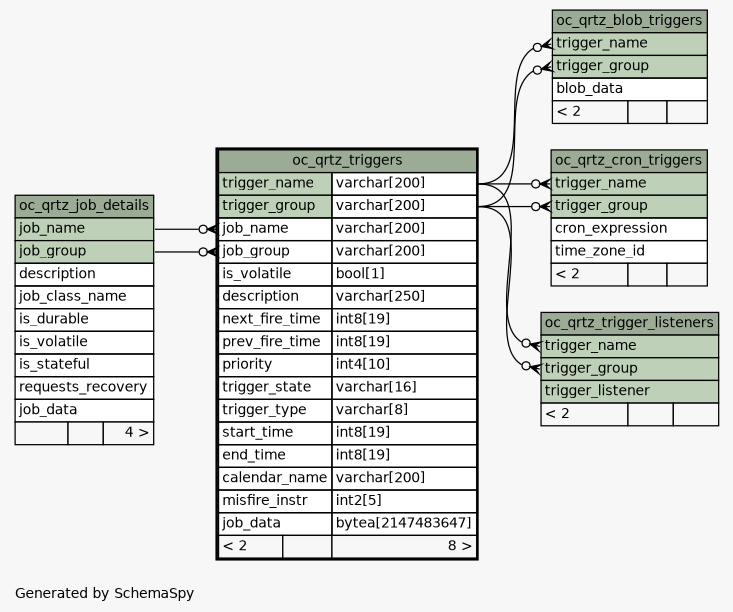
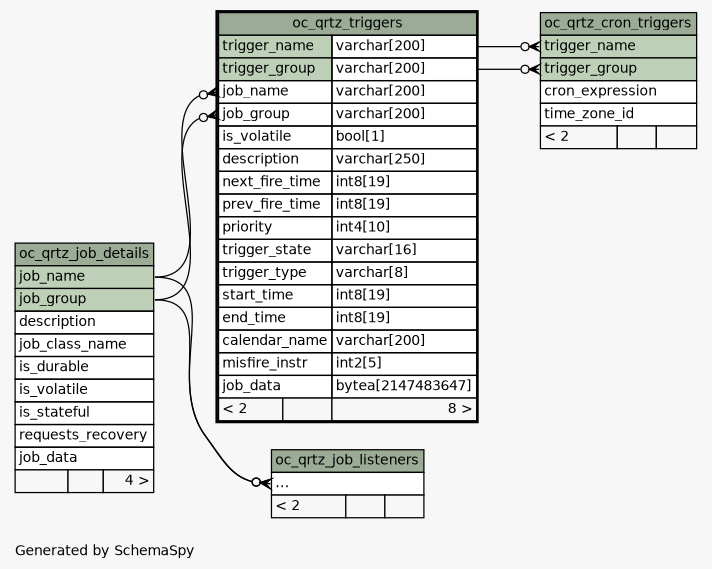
  digraph {
    bgcolor="#f7f7f7"
    fontname=Helvetica
    fontsize=11
    label="\nGenerated by SchemaSpy"
    labeljust=l
    nodesep=0.18
    rankdir=RL
    ranksep=0.46
    node [fontname=Helvetica fontsize=11 shape=plaintext]
    edge [arrowhead=none arrowsize=0.8 arrowtail=crowodot dir=back headport="trigger_group.type:e" tailport="trigger_group:w"]
-   n1 [label=<     <TABLE BORDER="0" CELLBORDER="1" CELLSPACING="0" BGCOLOR="#ffffff">       <TR><TD COLSPAN="3" BGCOLOR="#9bab96" ALIGN="CENTER">oc_qrtz_blob_triggers</TD></TR>       <TR><TD PORT="trigger_name" COLSPAN="3" BGCOLOR="#bed1b8" ALIGN="LEFT">trigger_name</TD></TR>       <TR><TD PORT="trigger_group" COLSPAN="3" BGCOLOR="#bed1b8" ALIGN="LEFT">trigger_group</TD></TR>       <TR><TD PORT="blob_data" COLSPAN="3" ALIGN="LEFT">blob_data</TD></TR>       <TR><TD ALIGN="LEFT" BGCOLOR="#f7f7f7">&lt; 2</TD><TD ALIGN="RIGHT" BGCOLOR="#f7f7f7">  </TD><TD ALIGN="RIGHT" BGCOLOR="#f7f7f7">  </TD></TR>     </TABLE>>]
    n2 [label=<     <TABLE BORDER="2" CELLBORDER="1" CELLSPACING="0" BGCOLOR="#ffffff">       <TR><TD COLSPAN="3" BGCOLOR="#9bab96" ALIGN="CENTER">oc_qrtz_triggers</TD></TR>       <TR><TD PORT="trigger_name" COLSPAN="2" BGCOLOR="#bed1b8" ALIGN="LEFT">trigger_name</TD><TD PORT="trigger_name.type" ALIGN="LEFT">varchar[200]</TD></TR>       <TR><TD PORT="trigger_group" COLSPAN="2" BGCOLOR="#bed1b8" ALIGN="LEFT">trigger_group</TD><TD PORT="trigger_group.type" ALIGN="LEFT">varchar[200]</TD></TR>       <TR><TD PORT="job_name" COLSPAN="2" ALIGN="LEFT">job_name</TD><TD PORT="job_name.type" ALIGN="LEFT">varchar[200]</TD></TR>       <TR><TD PORT="job_group" COLSPAN="2" ALIGN="LEFT">job_group</TD><TD PORT="job_group.type" ALIGN="LEFT">varchar[200]</TD></TR>       <TR><TD PORT="is_volatile" COLSPAN="2" ALIGN="LEFT">is_volatile</TD><TD PORT="is_volatile.type" ALIGN="LEFT">bool[1]</TD></TR>       <TR><TD PORT="description" COLSPAN="2" ALIGN="LEFT">description</TD><TD PORT="description.type" ALIGN="LEFT">varchar[250]</TD></TR>       <TR><TD PORT="next_fire_time" COLSPAN="2" ALIGN="LEFT">next_fire_time</TD><TD PORT="next_fire_time.type" ALIGN="LEFT">int8[19]</TD></TR>       <TR><TD PORT="prev_fire_time" COLSPAN="2" ALIGN="LEFT">prev_fire_time</TD><TD PORT="prev_fire_time.type" ALIGN="LEFT">int8[19]</TD></TR>       <TR><TD PORT="priority" COLSPAN="2" ALIGN="LEFT">priority</TD><TD PORT="priority.type" ALIGN="LEFT">int4[10]</TD></TR>       <TR><TD PORT="trigger_state" COLSPAN="2" ALIGN="LEFT">trigger_state</TD><TD PORT="trigger_state.type" ALIGN="LEFT">varchar[16]</TD></TR>       <TR><TD PORT="trigger_type" COLSPAN="2" ALIGN="LEFT">trigger_type</TD><TD PORT="trigger_type.type" ALIGN="LEFT">varchar[8]</TD></TR>       <TR><TD PORT="start_time" COLSPAN="2" ALIGN="LEFT">start_time</TD><TD PORT="start_time.type" ALIGN="LEFT">int8[19]</TD></TR>       <TR><TD PORT="end_time" COLSPAN="2" ALIGN="LEFT">end_time</TD><TD PORT="end_time.type" ALIGN="LEFT">int8[19]</TD></TR>       <TR><TD PORT="calendar_name" COLSPAN="2" ALIGN="LEFT">calendar_name</TD><TD PORT="calendar_name.type" ALIGN="LEFT">varchar[200]</TD></TR>       <TR><TD PORT="misfire_instr" COLSPAN="2" ALIGN="LEFT">misfire_instr</TD><TD PORT="misfire_instr.type" ALIGN="LEFT">int2[5]</TD></TR>       <TR><TD PORT="job_data" COLSPAN="2" ALIGN="LEFT">job_data</TD><TD PORT="job_data.type" ALIGN="LEFT">bytea[2147483647]</TD></TR>       <TR><TD ALIGN="LEFT" BGCOLOR="#f7f7f7">&lt; 2</TD><TD ALIGN="RIGHT" BGCOLOR="#f7f7f7">  </TD><TD ALIGN="RIGHT" BGCOLOR="#f7f7f7">8 &gt;</TD></TR>     </TABLE>>]
    n3 [label=<     <TABLE BORDER="0" CELLBORDER="1" CELLSPACING="0" BGCOLOR="#ffffff">       <TR><TD COLSPAN="3" BGCOLOR="#9bab96" ALIGN="CENTER">oc_qrtz_job_details</TD></TR>       <TR><TD PORT="job_name" COLSPAN="3" BGCOLOR="#bed1b8" ALIGN="LEFT">job_name</TD></TR>       <TR><TD PORT="job_group" COLSPAN="3" BGCOLOR="#bed1b8" ALIGN="LEFT">job_group</TD></TR>       <TR><TD PORT="description" COLSPAN="3" ALIGN="LEFT">description</TD></TR>       <TR><TD PORT="job_class_name" COLSPAN="3" ALIGN="LEFT">job_class_name</TD></TR>       <TR><TD PORT="is_durable" COLSPAN="3" ALIGN="LEFT">is_durable</TD></TR>       <TR><TD PORT="is_volatile" COLSPAN="3" ALIGN="LEFT">is_volatile</TD></TR>       <TR><TD PORT="is_stateful" COLSPAN="3" ALIGN="LEFT">is_stateful</TD></TR>       <TR><TD PORT="requests_recovery" COLSPAN="3" ALIGN="LEFT">requests_recovery</TD></TR>       <TR><TD PORT="job_data" COLSPAN="3" ALIGN="LEFT">job_data</TD></TR>       <TR><TD ALIGN="LEFT" BGCOLOR="#f7f7f7">  </TD><TD ALIGN="RIGHT" BGCOLOR="#f7f7f7">  </TD><TD ALIGN="RIGHT" BGCOLOR="#f7f7f7">4 &gt;</TD></TR>     </TABLE>>]
    n4 [label=<     <TABLE BORDER="0" CELLBORDER="1" CELLSPACING="0" BGCOLOR="#ffffff">       <TR><TD COLSPAN="3" BGCOLOR="#9bab96" ALIGN="CENTER">oc_qrtz_cron_triggers</TD></TR>       <TR><TD PORT="trigger_name" COLSPAN="3" BGCOLOR="#bed1b8" ALIGN="LEFT">trigger_name</TD></TR>       <TR><TD PORT="trigger_group" COLSPAN="3" BGCOLOR="#bed1b8" ALIGN="LEFT">trigger_group</TD></TR>       <TR><TD PORT="cron_expression" COLSPAN="3" ALIGN="LEFT">cron_expression</TD></TR>       <TR><TD PORT="time_zone_id" COLSPAN="3" ALIGN="LEFT">time_zone_id</TD></TR>       <TR><TD ALIGN="LEFT" BGCOLOR="#f7f7f7">&lt; 2</TD><TD ALIGN="RIGHT" BGCOLOR="#f7f7f7">  </TD><TD ALIGN="RIGHT" BGCOLOR="#f7f7f7">  </TD></TR>     </TABLE>>]
-   n6 [label=<     <TABLE BORDER="0" CELLBORDER="1" CELLSPACING="0" BGCOLOR="#ffffff">       <TR><TD COLSPAN="3" BGCOLOR="#9bab96" ALIGN="CENTER">oc_qrtz_trigger_listeners</TD></TR>       <TR><TD PORT="trigger_name" COLSPAN="3" BGCOLOR="#bed1b8" ALIGN="LEFT">trigger_name</TD></TR>       <TR><TD PORT="trigger_group" COLSPAN="3" BGCOLOR="#bed1b8" ALIGN="LEFT">trigger_group</TD></TR>       <TR><TD PORT="trigger_listener" COLSPAN="3" BGCOLOR="#bed1b8" ALIGN="LEFT">trigger_listener</TD></TR>       <TR><TD ALIGN="LEFT" BGCOLOR="#f7f7f7">&lt; 2</TD><TD ALIGN="RIGHT" BGCOLOR="#f7f7f7">  </TD><TD ALIGN="RIGHT" BGCOLOR="#f7f7f7">  </TD></TR>     </TABLE>>]
-   n1 -> n2
-   n1 -> n2 [headport="trigger_name.type:e" tailport="trigger_name:w"]
+   n5 [label=<     <TABLE BORDER="0" CELLBORDER="1" CELLSPACING="0" BGCOLOR="#ffffff">       <TR><TD COLSPAN="3" BGCOLOR="#9bab96" ALIGN="CENTER">oc_qrtz_job_listeners</TD></TR>       <TR><TD PORT="elipses" COLSPAN="3" ALIGN="LEFT">...</TD></TR>       <TR><TD ALIGN="LEFT" BGCOLOR="#f7f7f7">&lt; 2</TD><TD ALIGN="RIGHT" BGCOLOR="#f7f7f7">  </TD><TD ALIGN="RIGHT" BGCOLOR="#f7f7f7">  </TD></TR>     </TABLE>>]
    n2 -> n3 [headport="job_group:e" tailport="job_group:w"]
    n2 -> n3 [headport="job_name:e" tailport="job_name:w"]
    n4 -> n2
    n4 -> n2 [headport="trigger_name.type:e" tailport="trigger_name:w"]
-   n6 -> n2
-   n6 -> n2 [headport="trigger_name.type:e" tailport="trigger_name:w"]
+   n5 -> n3 [headport="job_group:e" tailport="elipses:w"]
+   n5 -> n3 [headport="job_name:e" tailport="elipses:w"]
  }
